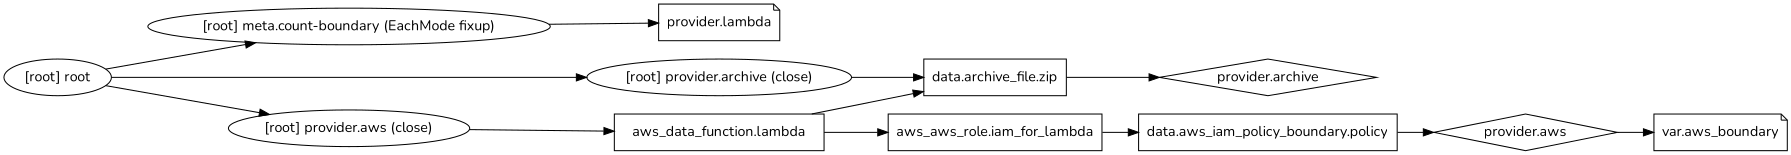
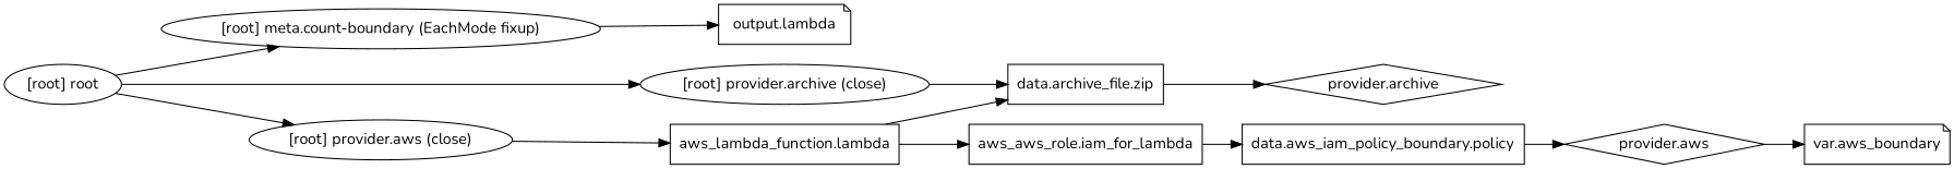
  digraph {
    compound=true
    fontname=Nunito
    newrank=true
    rankdir=LR
    node [fontname=Nunito]
    edge [fontname=Nunito]
    n1 [label="aws_aws_role.iam_for_lambda" shape=box]
    n2 [label="data.aws_iam_policy_boundary.policy" shape=box]
-   n3 [label="aws_data_function.lambda" shape=box]
+   n3 [label="aws_lambda_function.lambda" shape=box]
    n4 [label="data.archive_file.zip" shape=box]
    n5 [label="provider.archive" shape=diamond]
    n6 [label="provider.aws" shape=diamond]
-   n7 [label="provider.lambda" shape=note]
+   n7 [label="output.lambda" shape=note]
    n8 [label="var.aws_boundary" shape=note]
    "[root] meta.count-boundary (EachMode fixup)"
    "[root] provider.archive (close)"
    "[root] provider.aws (close)"
    "[root] root"
    subgraph sub_1 {
      n1
      n2
      n3
      n4
      n5
      n6
      n7
      n8
      "[root] meta.count-boundary (EachMode fixup)"
      "[root] provider.archive (close)"
      "[root] provider.aws (close)"
      "[root] root"
    }
    n1 -> n2
    n2 -> n6
    n3 -> n1
    n3 -> n4
    n4 -> n5
    n6 -> n8
    "[root] meta.count-boundary (EachMode fixup)" -> n7
    "[root] provider.archive (close)" -> n4
    "[root] provider.aws (close)" -> n3
    "[root] root" -> "[root] meta.count-boundary (EachMode fixup)"
    "[root] root" -> "[root] provider.archive (close)"
    "[root] root" -> "[root] provider.aws (close)"
  }
